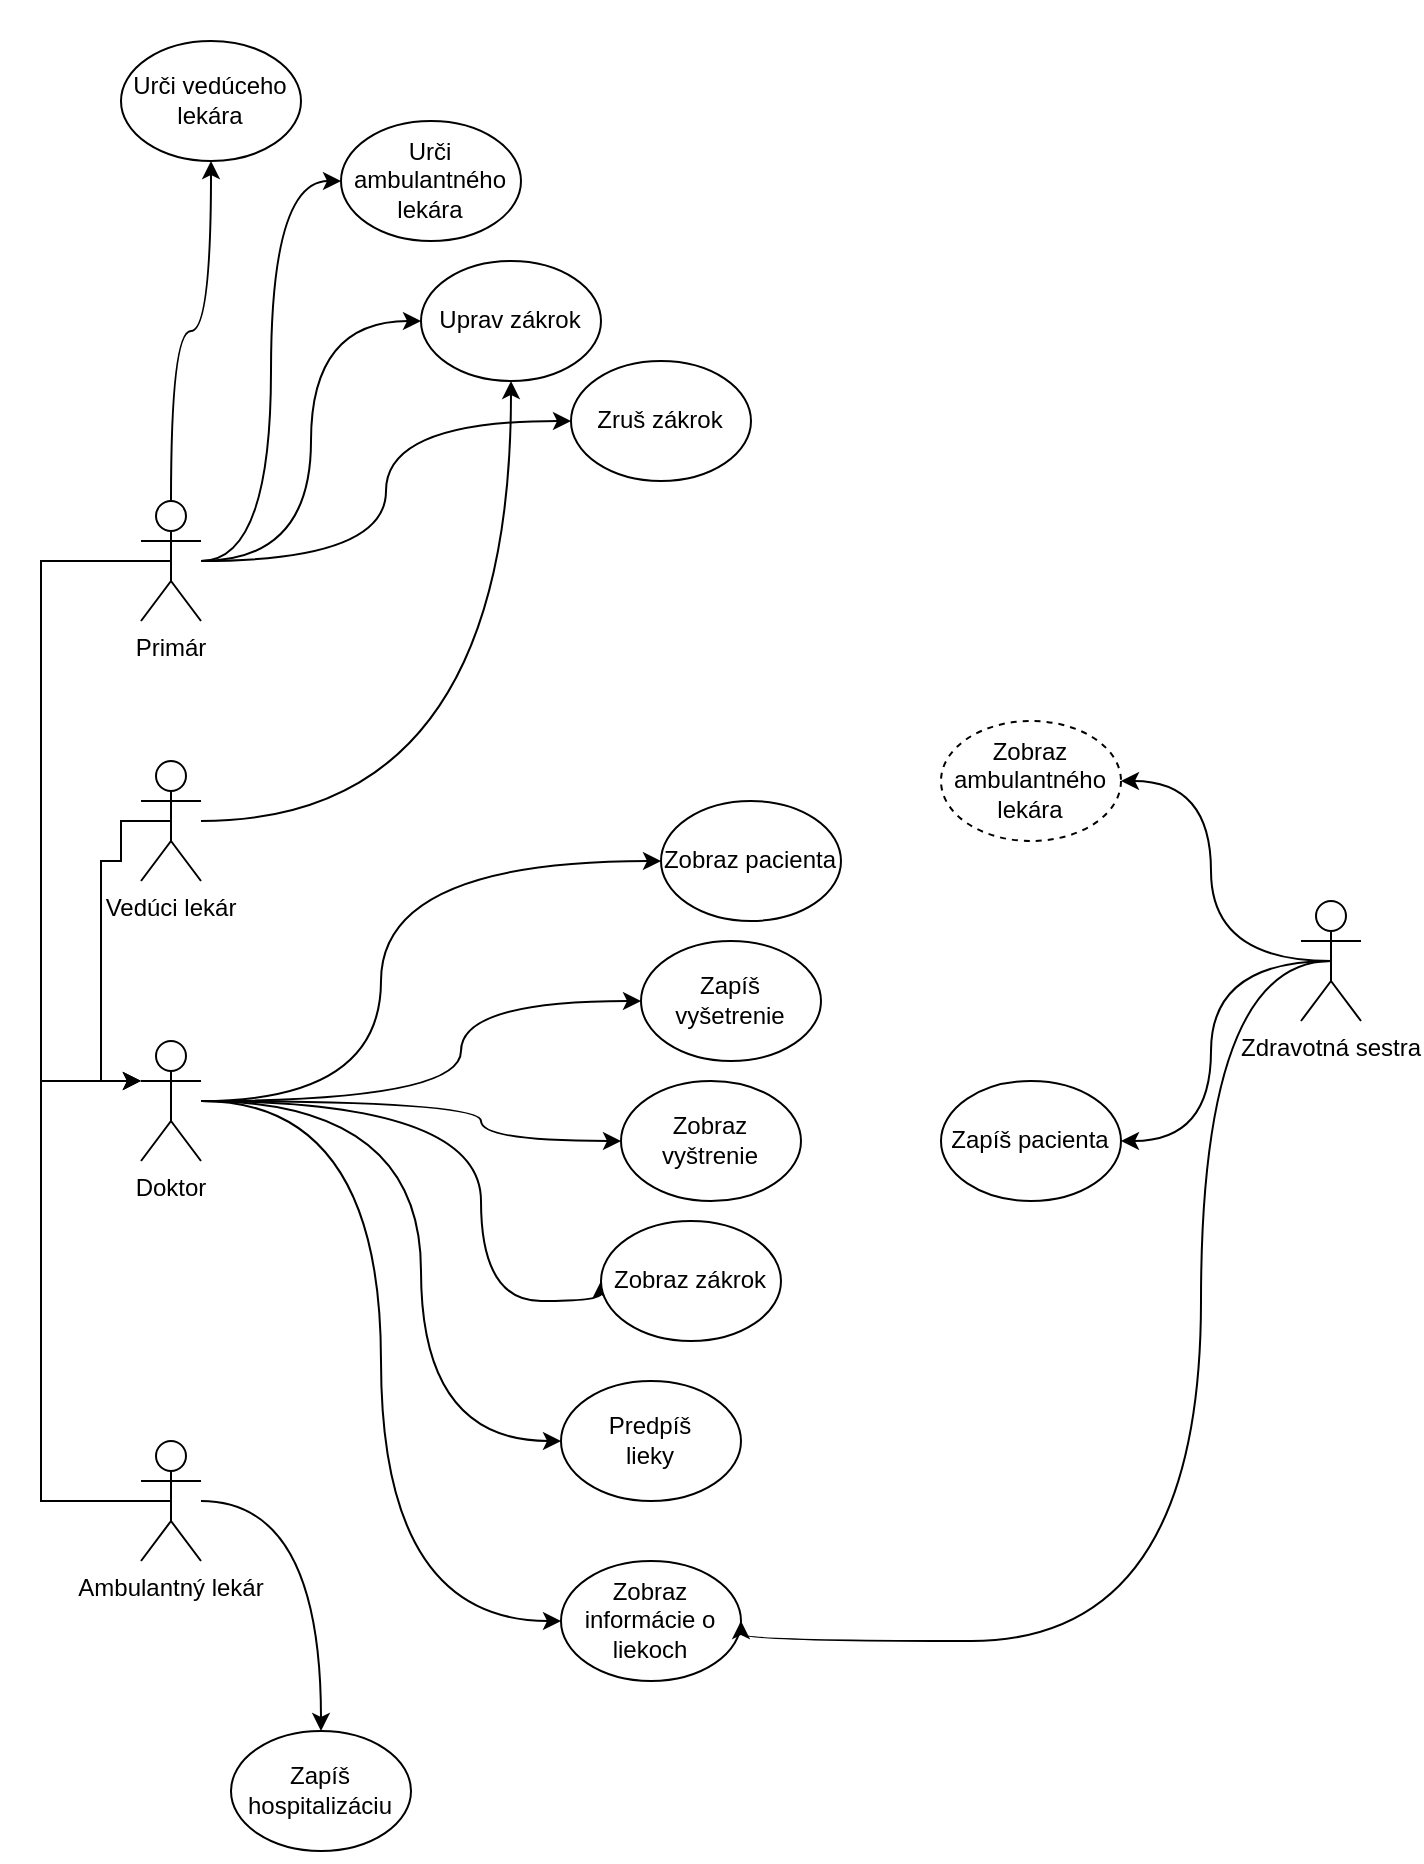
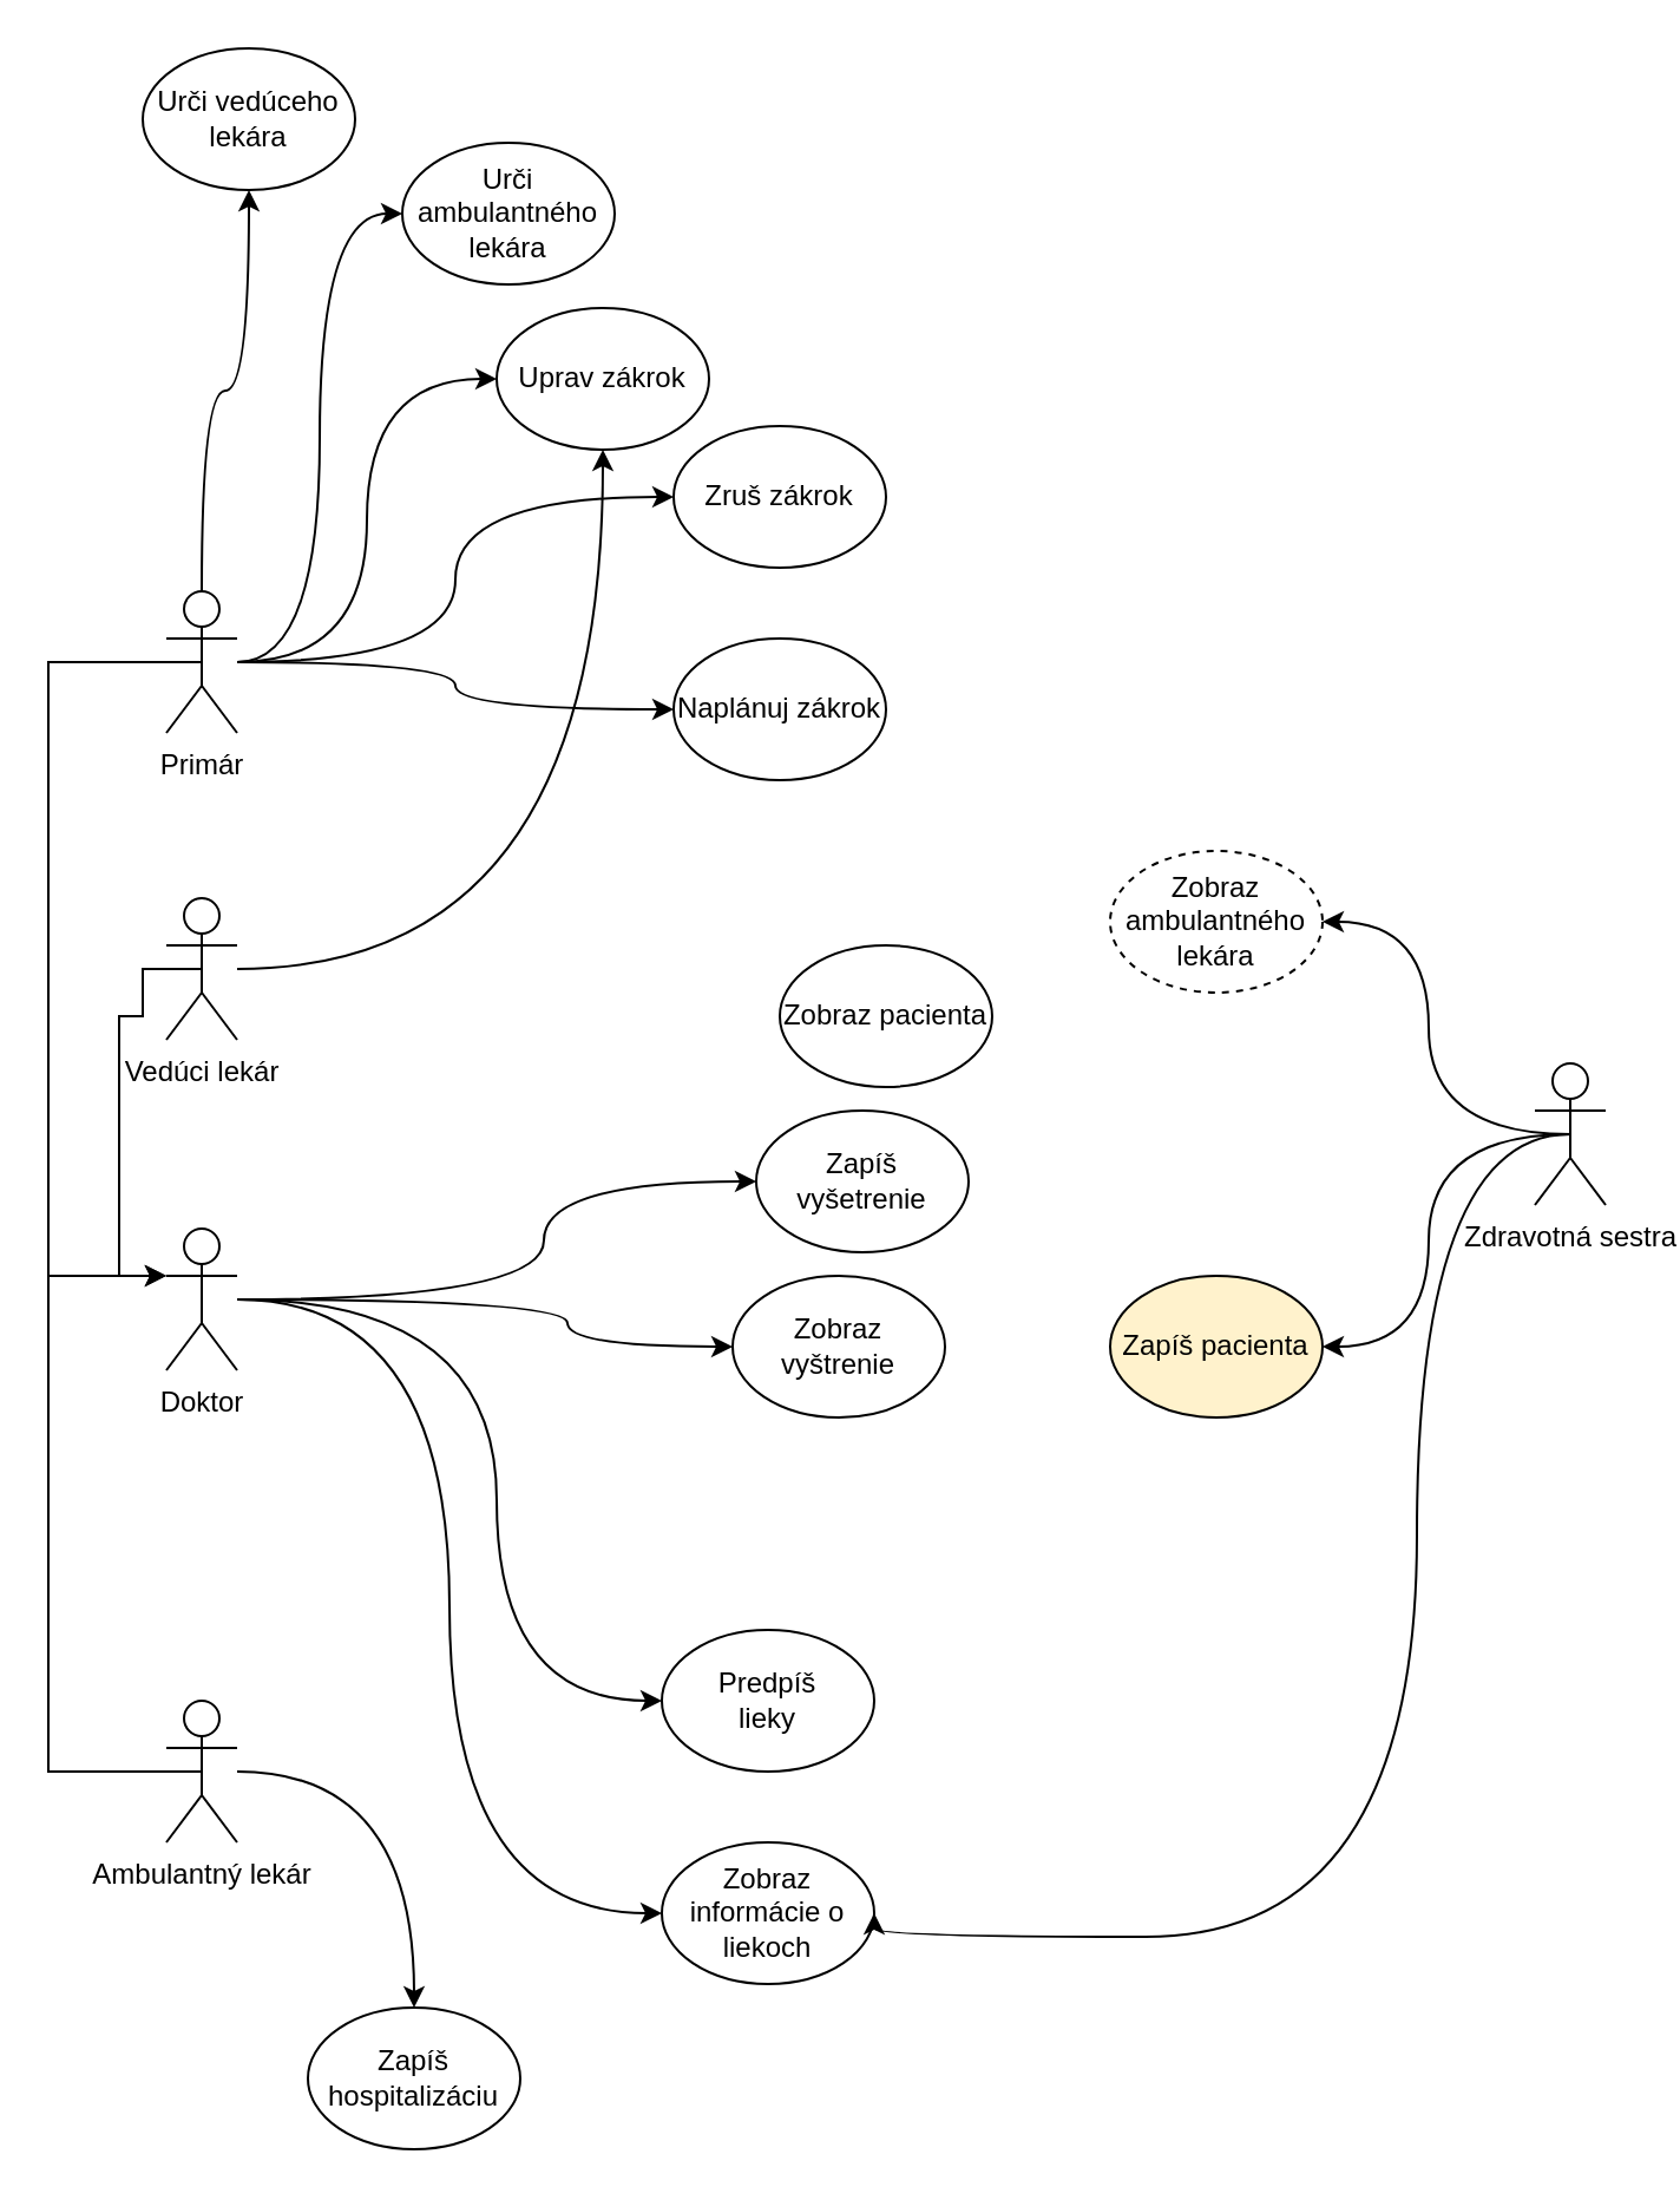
  <mxCell id="0" />
  <mxCell id="1" parent="0" />
  <mxCell id="2" style="edgeStyle=orthogonalEdgeStyle;rounded=0;orthogonalLoop=1;jettySize=auto;html=1;entryX=0;entryY=0.333;entryDx=0;entryDy=0;entryPerimeter=0;exitX=0.5;exitY=0.5;exitDx=0;exitDy=0;exitPerimeter=0;" parent="1" source="8" target="21" edge="1"><mxGeometry relative="1" as="geometry"><mxPoint x="60" y="270" as="sourcePoint" /><Array as="points"><mxPoint x="20" y="280" /><mxPoint x="20" y="540" /></Array></mxGeometry></mxCell>
  <mxCell id="3" style="edgeStyle=orthogonalEdgeStyle;curved=1;rounded=0;orthogonalLoop=1;jettySize=auto;html=1;entryX=0;entryY=0.5;entryDx=0;entryDy=0;" parent="1" source="8" target="23" edge="1"><mxGeometry relative="1" as="geometry" /></mxCell>
+ <mxCell id="4" style="edgeStyle=orthogonalEdgeStyle;curved=1;rounded=0;orthogonalLoop=1;jettySize=auto;html=1;entryX=0;entryY=0.5;entryDx=0;entryDy=0;" parent="1" source="8" target="24" edge="1"><mxGeometry relative="1" as="geometry" /></mxCell>
  <mxCell id="5" style="edgeStyle=orthogonalEdgeStyle;curved=1;rounded=0;orthogonalLoop=1;jettySize=auto;html=1;entryX=0.5;entryY=1;entryDx=0;entryDy=0;" parent="1" source="8" target="22" edge="1"><mxGeometry relative="1" as="geometry" /></mxCell>
  <mxCell id="6" style="edgeStyle=orthogonalEdgeStyle;curved=1;rounded=0;orthogonalLoop=1;jettySize=auto;html=1;entryX=0;entryY=0.5;entryDx=0;entryDy=0;" parent="1" source="8" target="28" edge="1"><mxGeometry relative="1" as="geometry" /></mxCell>
  <mxCell id="7" style="edgeStyle=orthogonalEdgeStyle;curved=1;rounded=0;orthogonalLoop=1;jettySize=auto;html=1;entryX=0;entryY=0.5;entryDx=0;entryDy=0;" parent="1" source="8" target="29" edge="1"><mxGeometry relative="1" as="geometry" /></mxCell>
  <mxCell id="8" value="&lt;div&gt;Primár&lt;/div&gt;&lt;div&gt;&lt;br&gt;&lt;/div&gt;" style="shape=umlActor;verticalLabelPosition=bottom;verticalAlign=top;html=1;outlineConnect=0;" parent="1" vertex="1"><mxGeometry x="70" y="250" width="30" height="60" as="geometry" /></mxCell>
  <mxCell id="9" style="edgeStyle=orthogonalEdgeStyle;rounded=0;orthogonalLoop=1;jettySize=auto;html=1;entryX=0;entryY=0.333;entryDx=0;entryDy=0;entryPerimeter=0;exitX=0.5;exitY=0.5;exitDx=0;exitDy=0;exitPerimeter=0;" parent="1" source="11" target="21" edge="1"><mxGeometry relative="1" as="geometry"><mxPoint x="60" y="400" as="sourcePoint" /><Array as="points"><mxPoint x="60" y="410" /><mxPoint x="60" y="430" /><mxPoint x="50" y="430" /><mxPoint x="50" y="540" /></Array></mxGeometry></mxCell>
  <mxCell id="10" style="edgeStyle=orthogonalEdgeStyle;curved=1;rounded=0;orthogonalLoop=1;jettySize=auto;html=1;" parent="1" source="11" target="28" edge="1"><mxGeometry relative="1" as="geometry" /></mxCell>
  <mxCell id="11" value="Vedúci lekár" style="shape=umlActor;verticalLabelPosition=bottom;verticalAlign=top;html=1;outlineConnect=0;" parent="1" vertex="1"><mxGeometry x="70" y="380" width="30" height="60" as="geometry" /></mxCell>
  <mxCell id="12" style="edgeStyle=orthogonalEdgeStyle;rounded=0;orthogonalLoop=1;jettySize=auto;html=1;entryX=0;entryY=0.333;entryDx=0;entryDy=0;entryPerimeter=0;exitX=0.5;exitY=0.5;exitDx=0;exitDy=0;exitPerimeter=0;" parent="1" source="14" target="21" edge="1"><mxGeometry relative="1" as="geometry"><mxPoint x="60" y="640" as="sourcePoint" /><Array as="points"><mxPoint x="20" y="750" /><mxPoint x="20" y="540" /></Array></mxGeometry></mxCell>
  <mxCell id="13" style="edgeStyle=orthogonalEdgeStyle;curved=1;rounded=0;orthogonalLoop=1;jettySize=auto;html=1;entryX=0.5;entryY=0;entryDx=0;entryDy=0;" parent="1" source="14" target="33" edge="1"><mxGeometry relative="1" as="geometry" /></mxCell>
  <mxCell id="14" value="&lt;div&gt;Ambulantný lekár&lt;/div&gt;&lt;div&gt;&lt;br&gt;&lt;/div&gt;" style="shape=umlActor;verticalLabelPosition=bottom;verticalAlign=top;html=1;outlineConnect=0;" parent="1" vertex="1"><mxGeometry x="70" y="720" width="30" height="60" as="geometry" /></mxCell>
  <mxCell id="15" style="edgeStyle=orthogonalEdgeStyle;curved=1;rounded=0;orthogonalLoop=1;jettySize=auto;html=1;entryX=0;entryY=0.5;entryDx=0;entryDy=0;" parent="1" source="21" target="26" edge="1"><mxGeometry relative="1" as="geometry"><Array as="points"><mxPoint x="240" y="550" /><mxPoint x="240" y="570" /></Array></mxGeometry></mxCell>
- <mxCell id="16" style="edgeStyle=orthogonalEdgeStyle;curved=1;rounded=0;orthogonalLoop=1;jettySize=auto;html=1;entryX=0;entryY=0.5;entryDx=0;entryDy=0;" parent="1" source="21" target="27" edge="1"><mxGeometry relative="1" as="geometry"><Array as="points"><mxPoint x="240" y="550" /><mxPoint x="240" y="650" /><mxPoint x="300" y="650" /></Array></mxGeometry></mxCell>
- <mxCell id="17" style="edgeStyle=orthogonalEdgeStyle;curved=1;rounded=0;orthogonalLoop=1;jettySize=auto;html=1;entryX=0;entryY=0.5;entryDx=0;entryDy=0;" parent="1" source="21" target="30" edge="1"><mxGeometry relative="1" as="geometry"><Array as="points"><mxPoint x="190" y="550" /><mxPoint x="190" y="430" /></Array></mxGeometry></mxCell>
  <mxCell id="18" style="edgeStyle=orthogonalEdgeStyle;curved=1;rounded=0;orthogonalLoop=1;jettySize=auto;html=1;entryX=0;entryY=0.5;entryDx=0;entryDy=0;" parent="1" source="21" target="32" edge="1"><mxGeometry relative="1" as="geometry" /></mxCell>
  <mxCell id="19" style="edgeStyle=orthogonalEdgeStyle;curved=1;rounded=0;orthogonalLoop=1;jettySize=auto;html=1;entryX=0;entryY=0.5;entryDx=0;entryDy=0;" parent="1" source="21" target="25" edge="1"><mxGeometry relative="1" as="geometry"><Array as="points"><mxPoint x="230" y="550" /><mxPoint x="230" y="500" /></Array></mxGeometry></mxCell>
  <mxCell id="20" style="edgeStyle=orthogonalEdgeStyle;curved=1;rounded=0;orthogonalLoop=1;jettySize=auto;html=1;entryX=0;entryY=0.5;entryDx=0;entryDy=0;" parent="1" source="21" target="31" edge="1"><mxGeometry relative="1" as="geometry"><Array as="points"><mxPoint x="210" y="550" /><mxPoint x="210" y="720" /></Array></mxGeometry></mxCell>
  <mxCell id="21" value="Doktor" style="shape=umlActor;verticalLabelPosition=bottom;verticalAlign=top;html=1;outlineConnect=0;" parent="1" vertex="1"><mxGeometry x="70" y="520" width="30" height="60" as="geometry" /></mxCell>
  <mxCell id="22" value="&lt;div&gt;Urči vedúceho &lt;br&gt;&lt;/div&gt;&lt;div&gt;lekára&lt;/div&gt;" style="ellipse;whiteSpace=wrap;html=1;" parent="1" vertex="1"><mxGeometry x="60" y="20" width="90" height="60" as="geometry" /></mxCell>
  <mxCell id="23" value="&lt;div&gt;Urči ambulantného lekára&lt;/div&gt;" style="ellipse;whiteSpace=wrap;html=1;" parent="1" vertex="1"><mxGeometry x="170" y="60" width="90" height="60" as="geometry" /></mxCell>
+ <mxCell id="24" value="&lt;div&gt;Naplánuj zákrok&lt;/div&gt;" style="ellipse;whiteSpace=wrap;html=1;" parent="1" vertex="1"><mxGeometry x="285" y="270" width="90" height="60" as="geometry" /></mxCell>
  <mxCell id="25" value="Zapíš vyšetrenie" style="ellipse;whiteSpace=wrap;html=1;" parent="1" vertex="1"><mxGeometry x="320" y="470" width="90" height="60" as="geometry" /></mxCell>
  <mxCell id="26" value="Zobraz vyštrenie" style="ellipse;whiteSpace=wrap;html=1;" parent="1" vertex="1"><mxGeometry x="310" y="540" width="90" height="60" as="geometry" /></mxCell>
- <mxCell id="27" value="Zobraz zákrok" style="ellipse;whiteSpace=wrap;html=1;" parent="1" vertex="1"><mxGeometry x="300" y="610" width="90" height="60" as="geometry" /></mxCell>
  <mxCell id="28" value="Uprav zákrok" style="ellipse;whiteSpace=wrap;html=1;" parent="1" vertex="1"><mxGeometry x="210" y="130" width="90" height="60" as="geometry" /></mxCell>
  <mxCell id="29" value="Zruš zákrok" style="ellipse;whiteSpace=wrap;html=1;" parent="1" vertex="1"><mxGeometry x="285" y="180" width="90" height="60" as="geometry" /></mxCell>
  <mxCell id="30" value="Zobraz pacienta" style="ellipse;whiteSpace=wrap;html=1;" parent="1" vertex="1"><mxGeometry x="330" y="400" width="90" height="60" as="geometry" /></mxCell>
  <mxCell id="31" value="&lt;div&gt;Predpíš&lt;/div&gt;&lt;div&gt;lieky&lt;br&gt;&lt;/div&gt;" style="ellipse;whiteSpace=wrap;html=1;" parent="1" vertex="1"><mxGeometry x="280" y="690" width="90" height="60" as="geometry" /></mxCell>
  <mxCell id="32" value="Zobraz informácie o liekoch" style="ellipse;whiteSpace=wrap;html=1;" parent="1" vertex="1"><mxGeometry x="280" y="780" width="90" height="60" as="geometry" /></mxCell>
- <mxCell id="33" value="Zapíš hospitalizáciu" style="ellipse;whiteSpace=wrap;html=1;" parent="1" vertex="1"><mxGeometry x="115" y="865" width="90" height="60" as="geometry" /></mxCell>
+ <mxCell id="33" value="Zapíš hospitalizáciu" style="ellipse;whiteSpace=wrap;html=1;" parent="1" vertex="1"><mxGeometry x="130" y="850" width="90" height="60" as="geometry" /></mxCell>
  <mxCell id="34" style="edgeStyle=orthogonalEdgeStyle;rounded=0;orthogonalLoop=1;jettySize=auto;html=1;exitX=0.5;exitY=0.5;exitDx=0;exitDy=0;exitPerimeter=0;entryX=1;entryY=0.5;entryDx=0;entryDy=0;fontSize=14;curved=1;" parent="1" source="37" target="38" edge="1"><mxGeometry relative="1" as="geometry" /></mxCell>
  <mxCell id="35" style="edgeStyle=orthogonalEdgeStyle;curved=1;rounded=0;orthogonalLoop=1;jettySize=auto;html=1;exitX=0.5;exitY=0.5;exitDx=0;exitDy=0;exitPerimeter=0;entryX=1;entryY=0.5;entryDx=0;entryDy=0;fontSize=14;" parent="1" source="37" target="39" edge="1"><mxGeometry relative="1" as="geometry" /></mxCell>
  <mxCell id="36" style="edgeStyle=orthogonalEdgeStyle;curved=1;rounded=0;orthogonalLoop=1;jettySize=auto;html=1;exitX=0.5;exitY=0.5;exitDx=0;exitDy=0;exitPerimeter=0;entryX=1;entryY=0.5;entryDx=0;entryDy=0;fontSize=14;" parent="1" source="37" target="32" edge="1"><mxGeometry relative="1" as="geometry"><Array as="points"><mxPoint x="600" y="480" /><mxPoint x="600" y="820" /><mxPoint x="370" y="820" /></Array></mxGeometry></mxCell>
  <mxCell id="37" value="Zdravotná sestra" style="shape=umlActor;verticalLabelPosition=bottom;verticalAlign=top;html=1;outlineConnect=0;" parent="1" vertex="1"><mxGeometry x="650" y="450" width="30" height="60" as="geometry" /></mxCell>
  <mxCell id="38" value="&lt;div&gt;Zobraz ambulantného&lt;/div&gt;&lt;div&gt;lekára&lt;br&gt;&lt;/div&gt;" style="ellipse;whiteSpace=wrap;html=1;dashed=1;" parent="1" vertex="1"><mxGeometry x="470" y="360" width="90" height="60" as="geometry" /></mxCell>
- <mxCell id="39" value="Zapíš pacienta" style="ellipse;whiteSpace=wrap;html=1;" parent="1" vertex="1"><mxGeometry x="470" y="540" width="90" height="60" as="geometry" /></mxCell>
+ <mxCell id="39" value="Zapíš pacienta" style="ellipse;whiteSpace=wrap;html=1;fillColor=#fff2cc;" parent="1" vertex="1"><mxGeometry x="470" y="540" width="90" height="60" as="geometry" /></mxCell>
